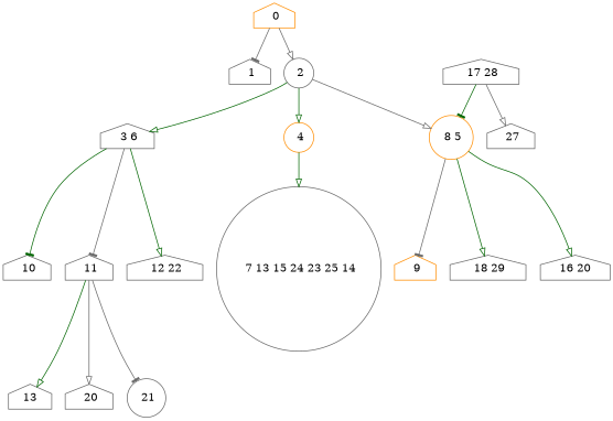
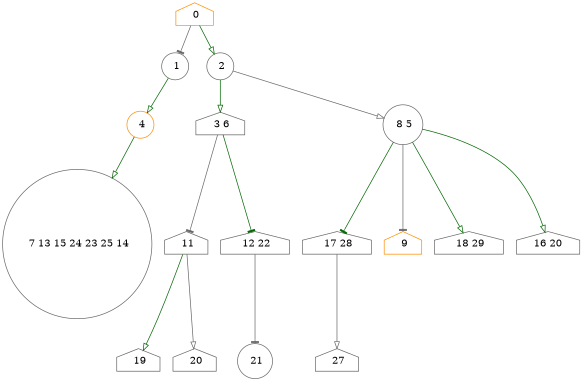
  digraph {
    node [color=gray40 shape=house]
    edge [arrowhead=onormal color=darkgreen]
    " 0" [color=darkorange]
-   " 1"
+   " 1" [shape=circle]
    " 2" [shape=circle]
    " 3 6"
    " 4" [color=darkorange shape=circle]
-   " 8 5" [color=darkorange shape=circle]
-   " 10"
+   " 8 5" [shape=circle]
    " 11"
    " 12 22"
    " 7 13 15 24 23 25 14" [shape=circle]
    " 17 28"
    " 9" [color=darkorange]
    " 18 29"
    n14 [label="16 20"]
-   " 19" [label=13]
+   " 19"
    " 20"
    " 21" [shape=circle]
    " 27"
    " 0" -> " 1" [arrowhead=tee color=gray40]
-   " 0" -> " 2" [color=gray40]
+   " 0" -> " 2"
    " 2" -> " 3 6"
-   " 2" -> " 4"
+   " 1" -> " 4"
    " 2" -> " 8 5" [color=gray40]
-   " 3 6" -> " 10" [arrowhead=tee]
    " 3 6" -> " 11" [arrowhead=tee color=gray40]
-   " 3 6" -> " 12 22"
+   " 3 6" -> " 12 22" [arrowhead=tee]
    " 4" -> " 7 13 15 24 23 25 14"
-   " 17 28" -> " 8 5" [arrowhead=tee]
+   " 8 5" -> " 17 28" [arrowhead=tee]
    " 8 5" -> " 9" [arrowhead=tee color=gray40]
    " 8 5" -> " 18 29"
    " 8 5" -> n14
    " 11" -> " 19"
    " 11" -> " 20" [color=gray40]
-   " 11" -> " 21" [arrowhead=tee color=gray40]
+   " 12 22" -> " 21" [arrowhead=tee color=gray40]
    " 17 28" -> " 27" [color=gray40]
  }
